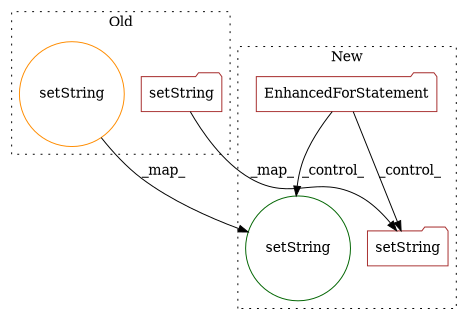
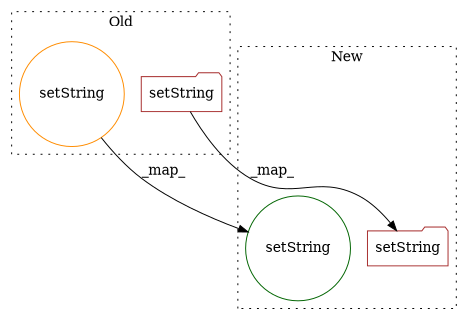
  digraph {
    node [a=32 l="10,1" shape=folder color=brown]
    n1 [label=setString s="6334,6363" shape=circle color=darkorange]
    n2 [label=setString s="6164,6194"]
    n3 [label=setString s="6481,6509" shape=circle color=darkgreen]
-   n4 [a=70 l="5,2" label=EnhancedForStatement s="6170,6213"]
    n5 [label=setString s="6302,6331"]
    subgraph cluster_1 {
      label=Old
      style=dotted
      n1
      n2
    }
    subgraph cluster_2 {
      label=New
      style=dotted
      n3
-     n4
      n5
    }
    n1 -> n3 [label=_map_]
    n2 -> n5 [label=_map_]
-   n4 -> n3 [label=_control_]
-   n4 -> n5 [label=_control_]
  }
